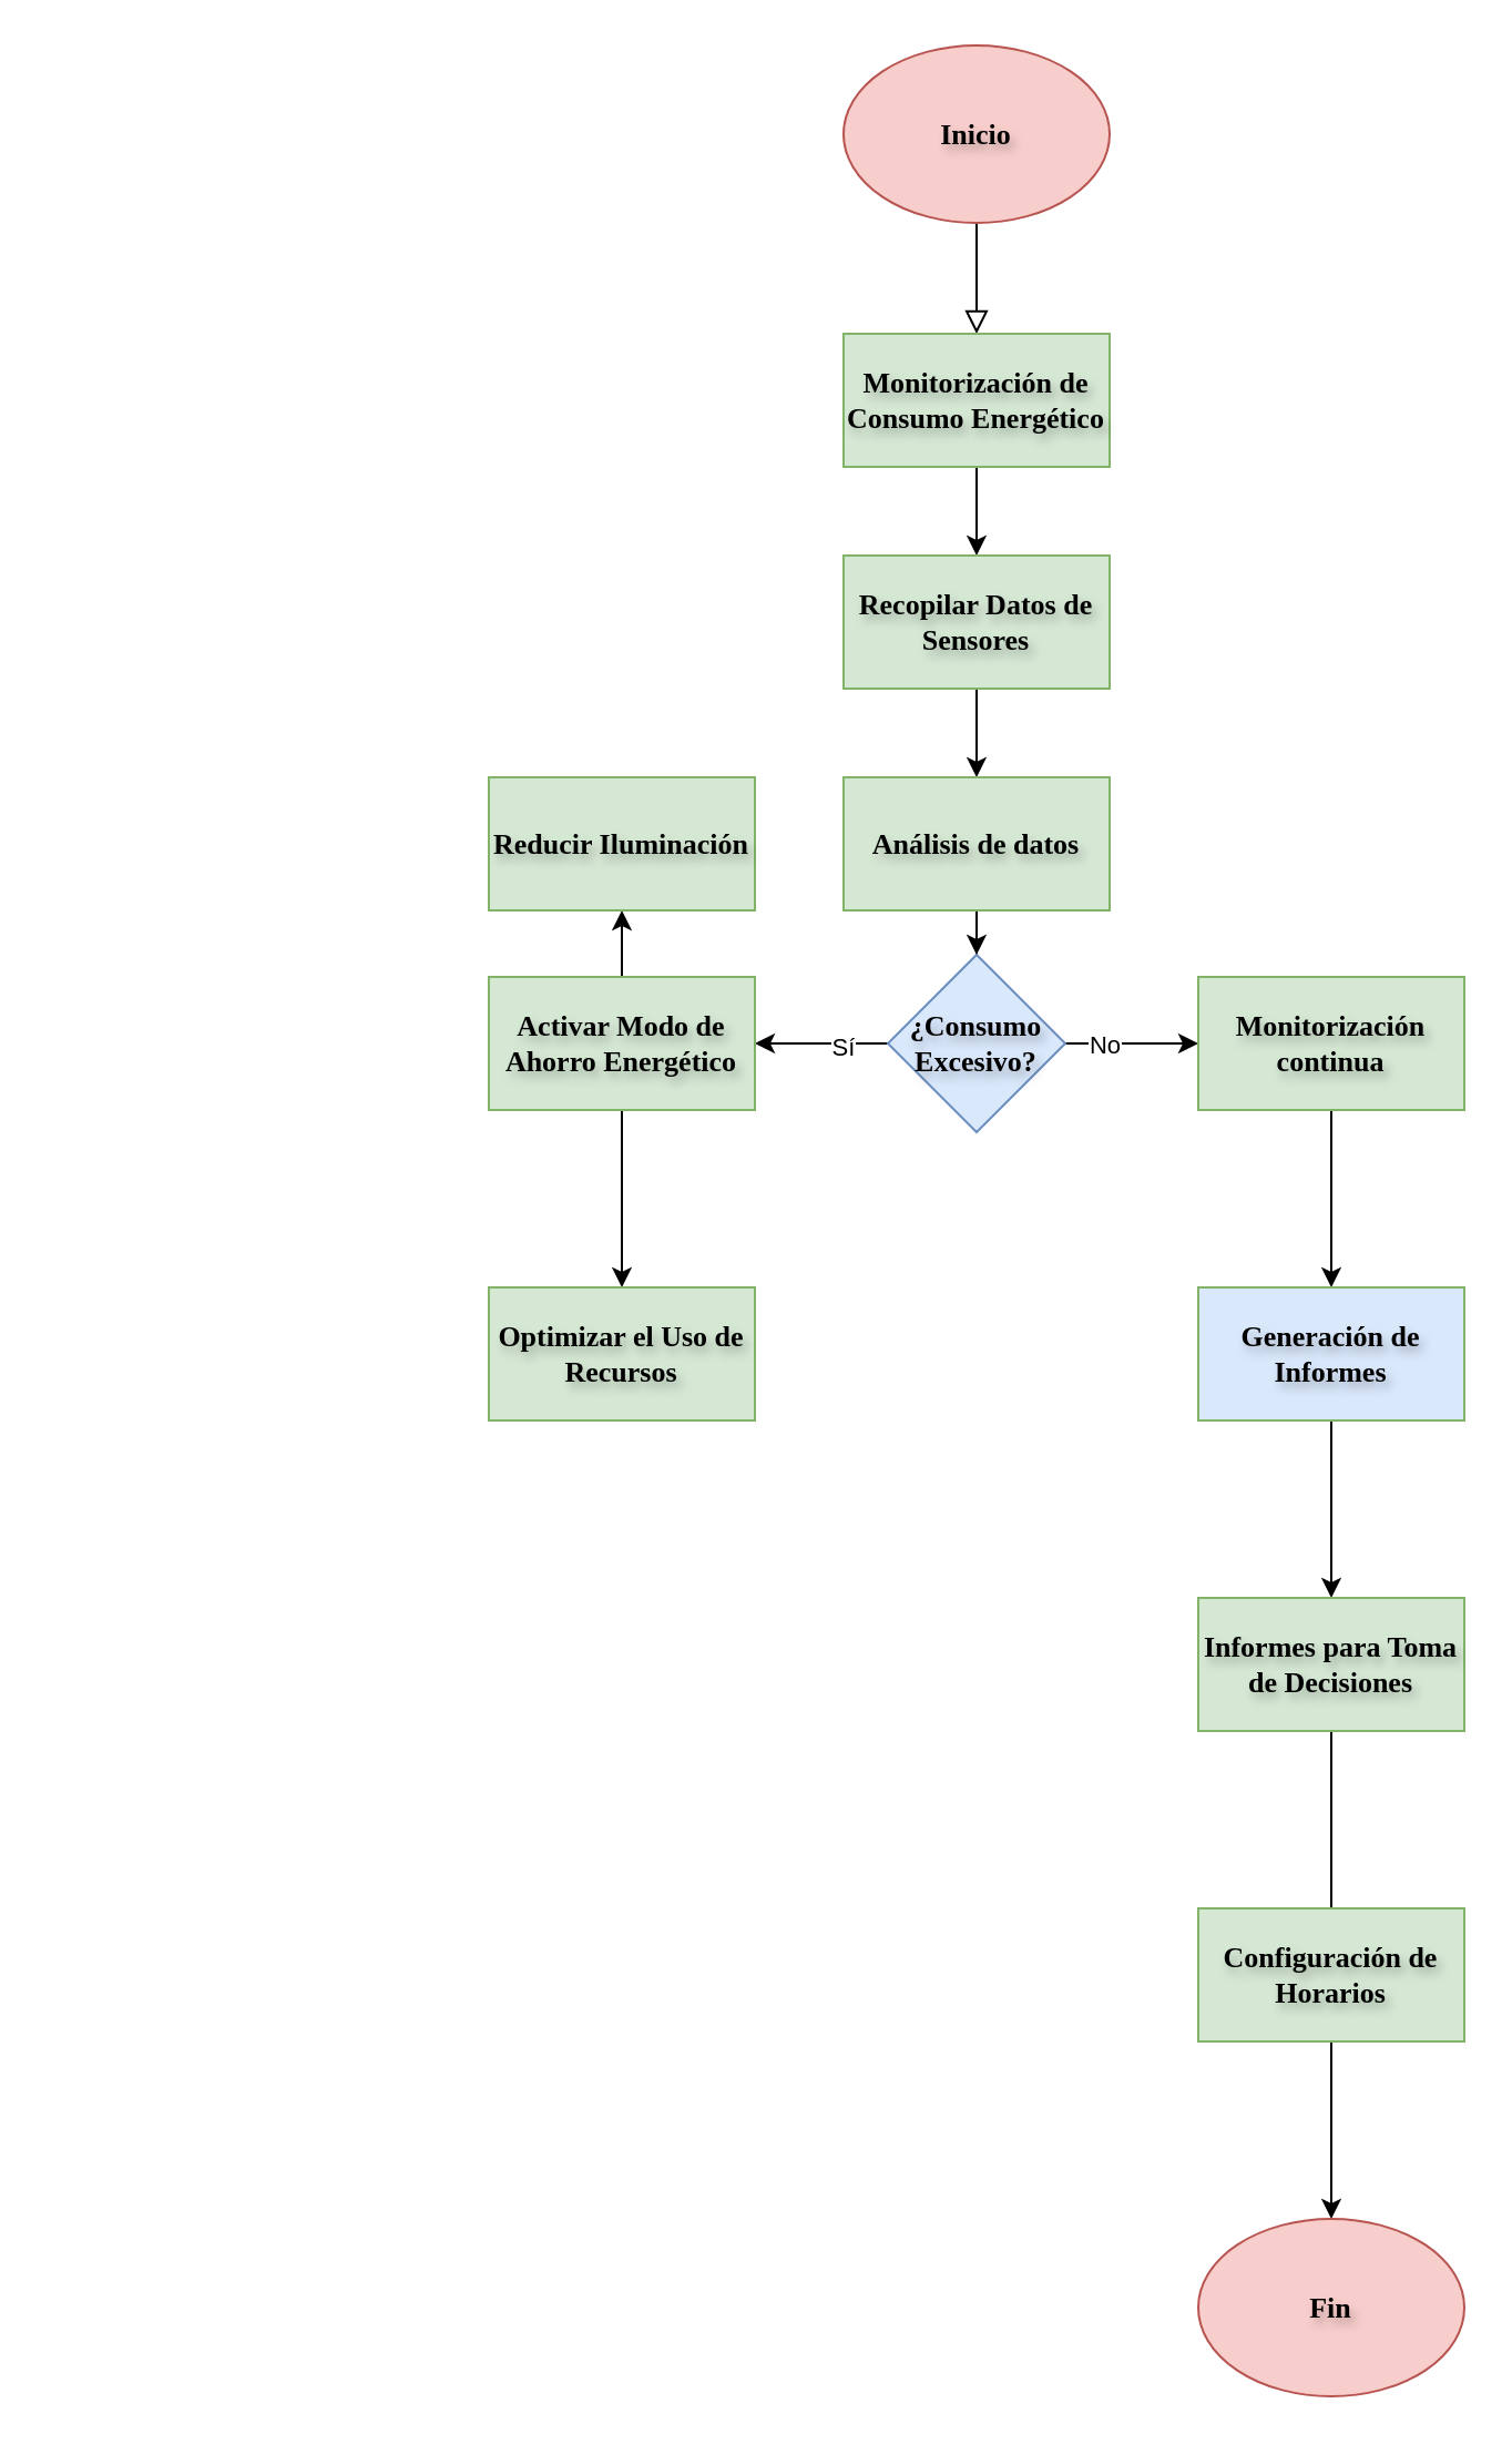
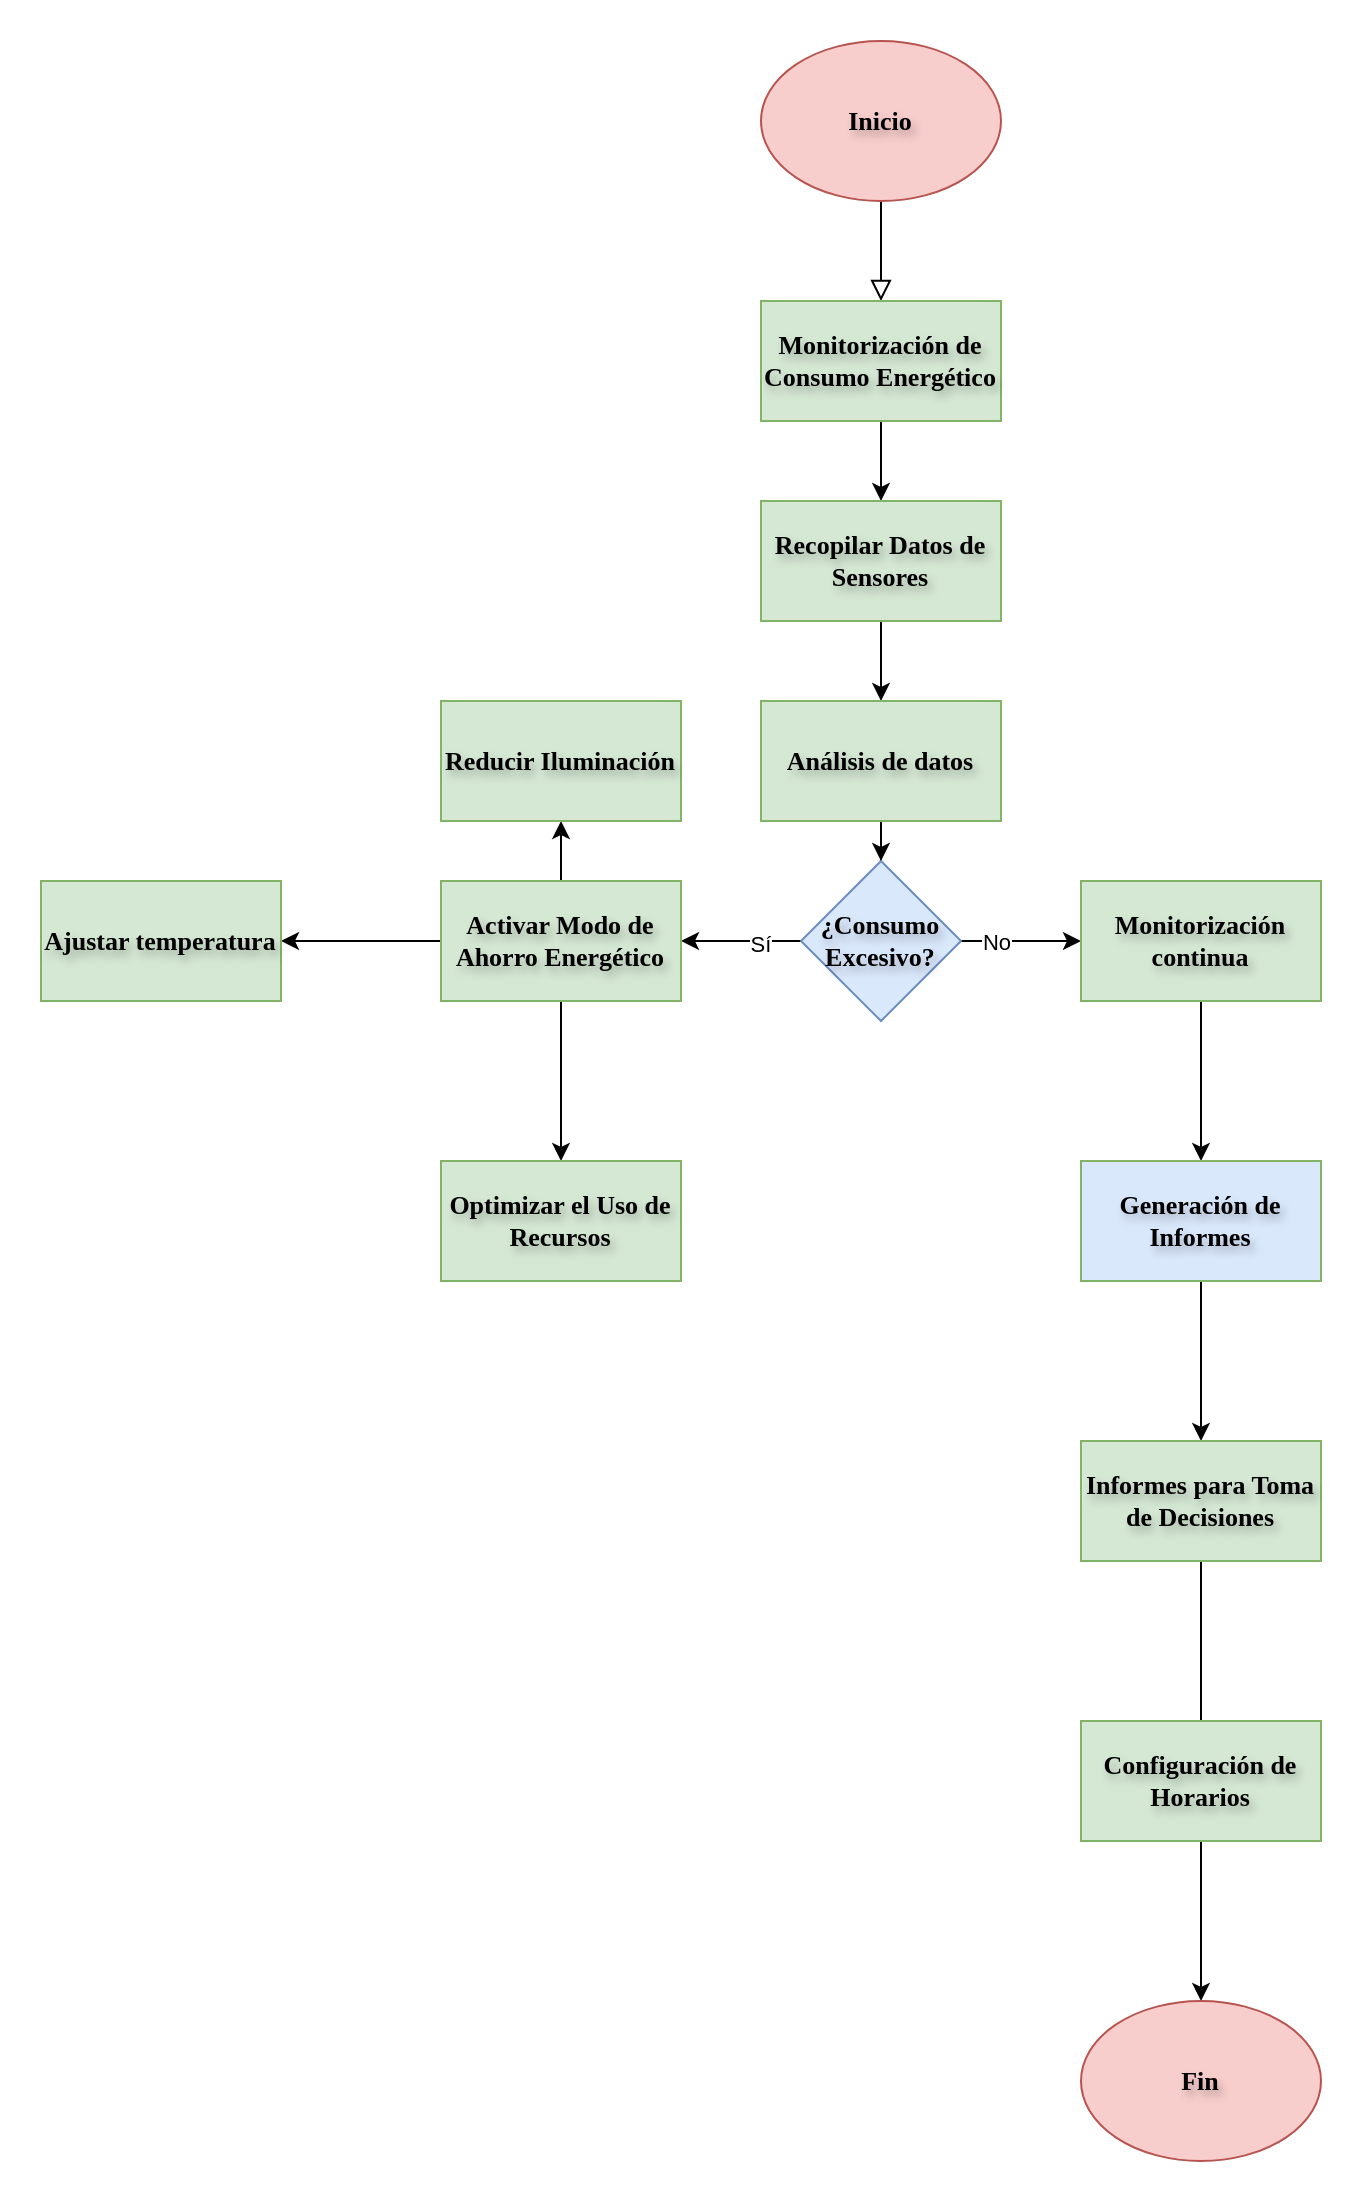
  <mxCell id="0" />
  <mxCell id="1" parent="0" />
  <mxCell id="2" value="" style="rounded=0;html=1;jettySize=auto;orthogonalLoop=1;fontSize=11;endArrow=block;endFill=0;endSize=8;strokeWidth=1;shadow=0;labelBackgroundColor=none;edgeStyle=orthogonalEdgeStyle;" parent="1" edge="1"><mxGeometry relative="1" as="geometry"><mxPoint x="440" y="100" as="sourcePoint" /><mxPoint x="440" y="150" as="targetPoint" /></mxGeometry></mxCell>
  <mxCell id="3" value="&lt;font style=&quot;vertical-align: inherit; font-size: 13px;&quot;&gt;&lt;font style=&quot;vertical-align: inherit; font-size: 13px;&quot;&gt;Inicio&lt;/font&gt;&lt;/font&gt;" style="ellipse;whiteSpace=wrap;html=1;fillColor=#f8cecc;strokeColor=#b85450;fontStyle=1;fontFamily=Times New Roman;textShadow=1;fontSize=13;" vertex="1" parent="1"><mxGeometry x="380" y="20" width="120" height="80" as="geometry" /></mxCell>
  <mxCell id="4" value="" style="edgeStyle=orthogonalEdgeStyle;rounded=0;orthogonalLoop=1;jettySize=auto;html=1;" edge="1" parent="1" source="5" target="7"><mxGeometry relative="1" as="geometry" /></mxCell>
  <mxCell id="5" value="&lt;font style=&quot;vertical-align: inherit; font-size: 13px;&quot;&gt;&lt;font style=&quot;vertical-align: inherit; font-size: 13px;&quot;&gt;Monitorización de Consumo Energético&lt;/font&gt;&lt;/font&gt;" style="rounded=0;whiteSpace=wrap;html=1;fillColor=#d5e8d4;strokeColor=#82b366;fontFamily=Times New Roman;fontStyle=1;fontSize=13;textShadow=1;labelBorderColor=none;labelBackgroundColor=none;" vertex="1" parent="1"><mxGeometry x="380" y="150" width="120" height="60" as="geometry" /></mxCell>
  <mxCell id="6" value="" style="edgeStyle=orthogonalEdgeStyle;rounded=0;orthogonalLoop=1;jettySize=auto;html=1;" edge="1" parent="1" source="7" target="9"><mxGeometry relative="1" as="geometry" /></mxCell>
  <mxCell id="7" value="&lt;font style=&quot;vertical-align: inherit; font-size: 13px;&quot;&gt;&lt;font style=&quot;vertical-align: inherit; font-size: 13px;&quot;&gt;Recopilar Datos de Sensores&lt;/font&gt;&lt;/font&gt;" style="rounded=0;whiteSpace=wrap;html=1;fillColor=#d5e8d4;strokeColor=#82b366;fontStyle=1;fontFamily=Times New Roman;fontSize=13;textShadow=1;" vertex="1" parent="1"><mxGeometry x="380" y="250" width="120" height="60" as="geometry" /></mxCell>
  <mxCell id="8" value="" style="edgeStyle=orthogonalEdgeStyle;rounded=0;orthogonalLoop=1;jettySize=auto;html=1;" edge="1" parent="1" source="9" target="14"><mxGeometry relative="1" as="geometry" /></mxCell>
  <mxCell id="9" value="&lt;font style=&quot;vertical-align: inherit; font-size: 13px;&quot;&gt;&lt;font style=&quot;vertical-align: inherit; font-size: 13px;&quot;&gt;Análisis de datos&lt;/font&gt;&lt;/font&gt;" style="rounded=0;whiteSpace=wrap;html=1;fillColor=#d5e8d4;strokeColor=#82b366;fontStyle=1;fontFamily=Times New Roman;fontSize=13;textShadow=1;" vertex="1" parent="1"><mxGeometry x="380" y="350" width="120" height="60" as="geometry" /></mxCell>
  <mxCell id="10" value="" style="edgeStyle=orthogonalEdgeStyle;rounded=0;orthogonalLoop=1;jettySize=auto;html=1;" edge="1" parent="1" source="14" target="18"><mxGeometry relative="1" as="geometry" /></mxCell>
  <mxCell id="11" value="&lt;font style=&quot;vertical-align: inherit;&quot;&gt;&lt;font style=&quot;vertical-align: inherit;&quot;&gt;Sí&lt;/font&gt;&lt;/font&gt;" style="edgeLabel;html=1;align=center;verticalAlign=middle;resizable=0;points=[];" vertex="1" connectable="0" parent="10"><mxGeometry x="-0.293" y="1" relative="1" as="geometry"><mxPoint as="offset" /></mxGeometry></mxCell>
  <mxCell id="12" value="" style="edgeStyle=orthogonalEdgeStyle;rounded=0;orthogonalLoop=1;jettySize=auto;html=1;" edge="1" parent="1" source="14" target="20"><mxGeometry relative="1" as="geometry" /></mxCell>
  <mxCell id="13" value="&lt;font style=&quot;vertical-align: inherit;&quot;&gt;&lt;font style=&quot;vertical-align: inherit;&quot;&gt;No&lt;/font&gt;&lt;/font&gt;" style="edgeLabel;html=1;align=center;verticalAlign=middle;resizable=0;points=[];" vertex="1" connectable="0" parent="12"><mxGeometry x="-0.44" relative="1" as="geometry"><mxPoint as="offset" /></mxGeometry></mxCell>
  <mxCell id="14" value="&lt;font style=&quot;vertical-align: inherit; font-size: 13px;&quot;&gt;&lt;font style=&quot;vertical-align: inherit; font-size: 13px;&quot;&gt;¿Consumo Excesivo?&lt;/font&gt;&lt;/font&gt;" style="rhombus;whiteSpace=wrap;html=1;fillColor=#dae8fc;strokeColor=#6c8ebf;fontFamily=Times New Roman;fontStyle=1;textShadow=1;fontSize=13;" vertex="1" parent="1"><mxGeometry x="400" y="430" width="80" height="80" as="geometry" /></mxCell>
  <mxCell id="15" value="" style="edgeStyle=orthogonalEdgeStyle;rounded=0;orthogonalLoop=1;jettySize=auto;html=1;" edge="1" parent="1" source="18" target="21"><mxGeometry relative="1" as="geometry" /></mxCell>
  <mxCell id="16" value="" style="edgeStyle=orthogonalEdgeStyle;rounded=0;orthogonalLoop=1;jettySize=auto;html=1;" edge="1" parent="1" source="18" target="22"><mxGeometry relative="1" as="geometry" /></mxCell>
+ <mxCell id="17" value="" style="edgeStyle=orthogonalEdgeStyle;rounded=0;orthogonalLoop=1;jettySize=auto;html=1;" edge="1" parent="1" source="18" target="23"><mxGeometry relative="1" as="geometry" /></mxCell>
  <mxCell id="18" value="&lt;font style=&quot;vertical-align: inherit; font-size: 13px;&quot;&gt;&lt;font style=&quot;vertical-align: inherit; font-size: 13px;&quot;&gt;Activar Modo de Ahorro Energético&lt;/font&gt;&lt;/font&gt;" style="whiteSpace=wrap;html=1;fillColor=#d5e8d4;strokeColor=#82b366;fontFamily=Times New Roman;fontSize=13;fontStyle=1;textShadow=1;" vertex="1" parent="1"><mxGeometry y="440" width="120" height="60" as="geometry" x="220" /></mxCell>
  <mxCell id="19" value="" style="edgeStyle=orthogonalEdgeStyle;rounded=0;orthogonalLoop=1;jettySize=auto;html=1;" edge="1" parent="1" source="20" target="25"><mxGeometry relative="1" as="geometry" /></mxCell>
  <mxCell id="20" value="&lt;font style=&quot;vertical-align: inherit; font-size: 13px;&quot;&gt;&lt;font style=&quot;vertical-align: inherit; font-size: 13px;&quot;&gt;Monitorización continua&lt;/font&gt;&lt;/font&gt;" style="whiteSpace=wrap;html=1;fillColor=#d5e8d4;strokeColor=#82b366;textShadow=1;fontStyle=1;fontFamily=Times New Roman;fontSize=13;" vertex="1" parent="1"><mxGeometry x="540" y="440" width="120" height="60" as="geometry" /></mxCell>
  <mxCell id="21" value="&lt;font style=&quot;vertical-align: inherit; font-size: 13px;&quot;&gt;&lt;font style=&quot;vertical-align: inherit; font-size: 13px;&quot;&gt;Optimizar el Uso de Recursos&lt;/font&gt;&lt;/font&gt;" style="whiteSpace=wrap;html=1;fillColor=#d5e8d4;strokeColor=#82b366;fontSize=13;fontFamily=Times New Roman;fontStyle=1;textShadow=1;" vertex="1" parent="1"><mxGeometry y="580" width="120" height="60" as="geometry" x="220" /></mxCell>
  <mxCell id="22" value="&lt;font style=&quot;vertical-align: inherit; font-size: 13px;&quot;&gt;&lt;font style=&quot;vertical-align: inherit; font-size: 13px;&quot;&gt;Reducir Iluminación&lt;/font&gt;&lt;/font&gt;" style="whiteSpace=wrap;html=1;fillColor=#d5e8d4;strokeColor=#82b366;fontStyle=1;textShadow=1;fontSize=13;fontFamily=Times New Roman;" vertex="1" parent="1"><mxGeometry y="350" width="120" height="60" as="geometry" x="220" /></mxCell>
+ <mxCell id="23" value="&lt;font style=&quot;vertical-align: inherit; font-size: 13px;&quot;&gt;&lt;font style=&quot;vertical-align: inherit; font-size: 13px;&quot;&gt;Ajustar temperatura&lt;/font&gt;&lt;/font&gt;" style="whiteSpace=wrap;html=1;fillColor=#d5e8d4;strokeColor=#82b366;fontFamily=Times New Roman;fontSize=13;fontStyle=1;textShadow=1;" vertex="1" parent="1"><mxGeometry x="20" y="440" width="120" height="60" as="geometry" /></mxCell>
  <mxCell id="24" value="" style="edgeStyle=orthogonalEdgeStyle;rounded=0;orthogonalLoop=1;jettySize=auto;html=1;" edge="1" parent="1" source="25" target="27"><mxGeometry relative="1" as="geometry" /></mxCell>
  <mxCell id="25" value="&lt;font style=&quot;vertical-align: inherit; font-size: 13px;&quot;&gt;&lt;font style=&quot;vertical-align: inherit; font-size: 13px;&quot;&gt;Generación de Informes&lt;/font&gt;&lt;/font&gt;" style="whiteSpace=wrap;html=1;fillColor=#dae8fc;strokeColor=#82b366;fontFamily=Times New Roman;fontStyle=1;fontSize=13;textShadow=1;" vertex="1" parent="1"><mxGeometry x="540" y="580" width="120" height="60" as="geometry" /></mxCell>
  <mxCell id="26" value="" style="edgeStyle=orthogonalEdgeStyle;rounded=0;orthogonalLoop=1;jettySize=auto;html=1;endArrow=none;" edge="1" parent="1" source="27" target="29"><mxGeometry relative="1" as="geometry" /></mxCell>
  <mxCell id="27" value="&lt;font style=&quot;vertical-align: inherit; font-size: 13px;&quot;&gt;&lt;font style=&quot;vertical-align: inherit; font-size: 13px;&quot;&gt;Informes para Toma de Decisiones&lt;/font&gt;&lt;/font&gt;" style="whiteSpace=wrap;html=1;fillColor=#d5e8d4;strokeColor=#82b366;fontFamily=Times New Roman;fontSize=13;fontStyle=1;textShadow=1;" vertex="1" parent="1"><mxGeometry x="540" y="720" width="120" height="60" as="geometry" /></mxCell>
  <mxCell id="28" value="" style="edgeStyle=orthogonalEdgeStyle;rounded=0;orthogonalLoop=1;jettySize=auto;html=1;" edge="1" parent="1" source="29"><mxGeometry relative="1" as="geometry"><mxPoint x="600" y="1000" as="targetPoint" /></mxGeometry></mxCell>
  <mxCell id="29" value="&lt;font style=&quot;vertical-align: inherit; font-size: 13px;&quot;&gt;&lt;font style=&quot;vertical-align: inherit; font-size: 13px;&quot;&gt;Configuración de Horarios&lt;/font&gt;&lt;/font&gt;" style="whiteSpace=wrap;html=1;fillColor=#d5e8d4;strokeColor=#82b366;fontSize=13;fontStyle=1;fontFamily=Times New Roman;textShadow=1;" vertex="1" parent="1"><mxGeometry x="540" y="860" width="120" height="60" as="geometry" /></mxCell>
  <mxCell id="30" value="&lt;font style=&quot;vertical-align: inherit; font-size: 13px;&quot;&gt;&lt;font style=&quot;vertical-align: inherit; font-size: 13px;&quot;&gt;Fin&lt;/font&gt;&lt;/font&gt;" style="ellipse;whiteSpace=wrap;html=1;fillColor=#f8cecc;strokeColor=#b85450;fontSize=13;fontFamily=Times New Roman;fontStyle=1;textShadow=1;" vertex="1" parent="1"><mxGeometry x="540" y="1000" width="120" height="80" as="geometry" /></mxCell>
